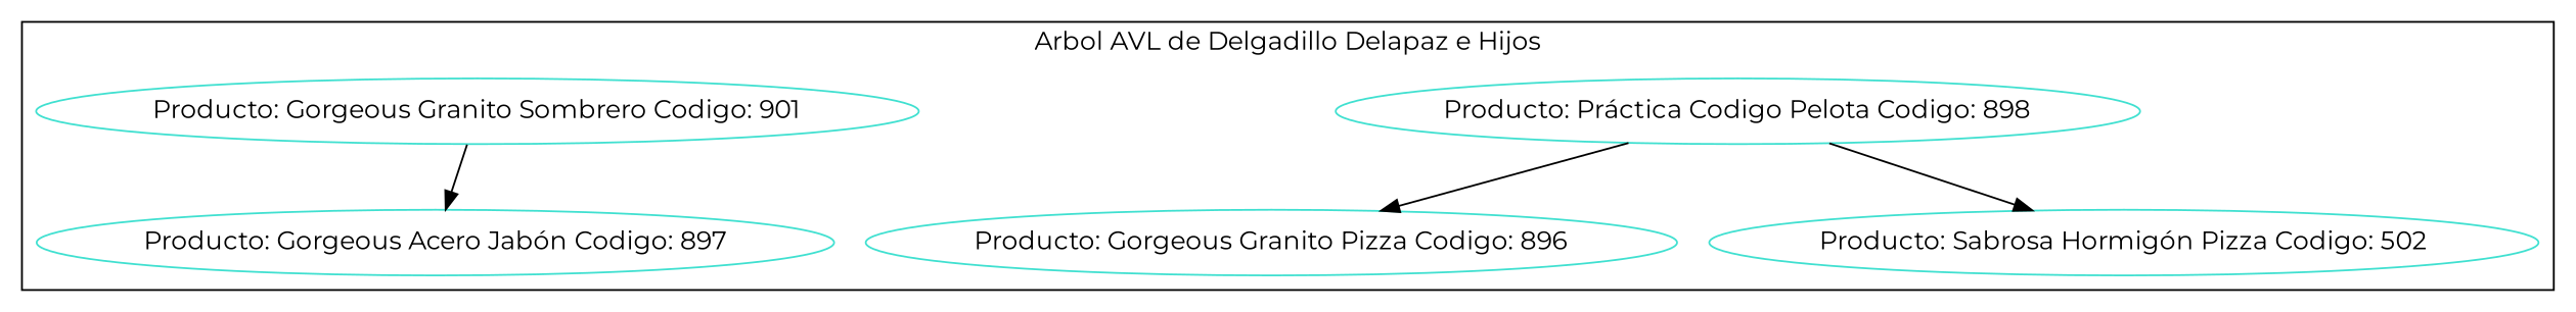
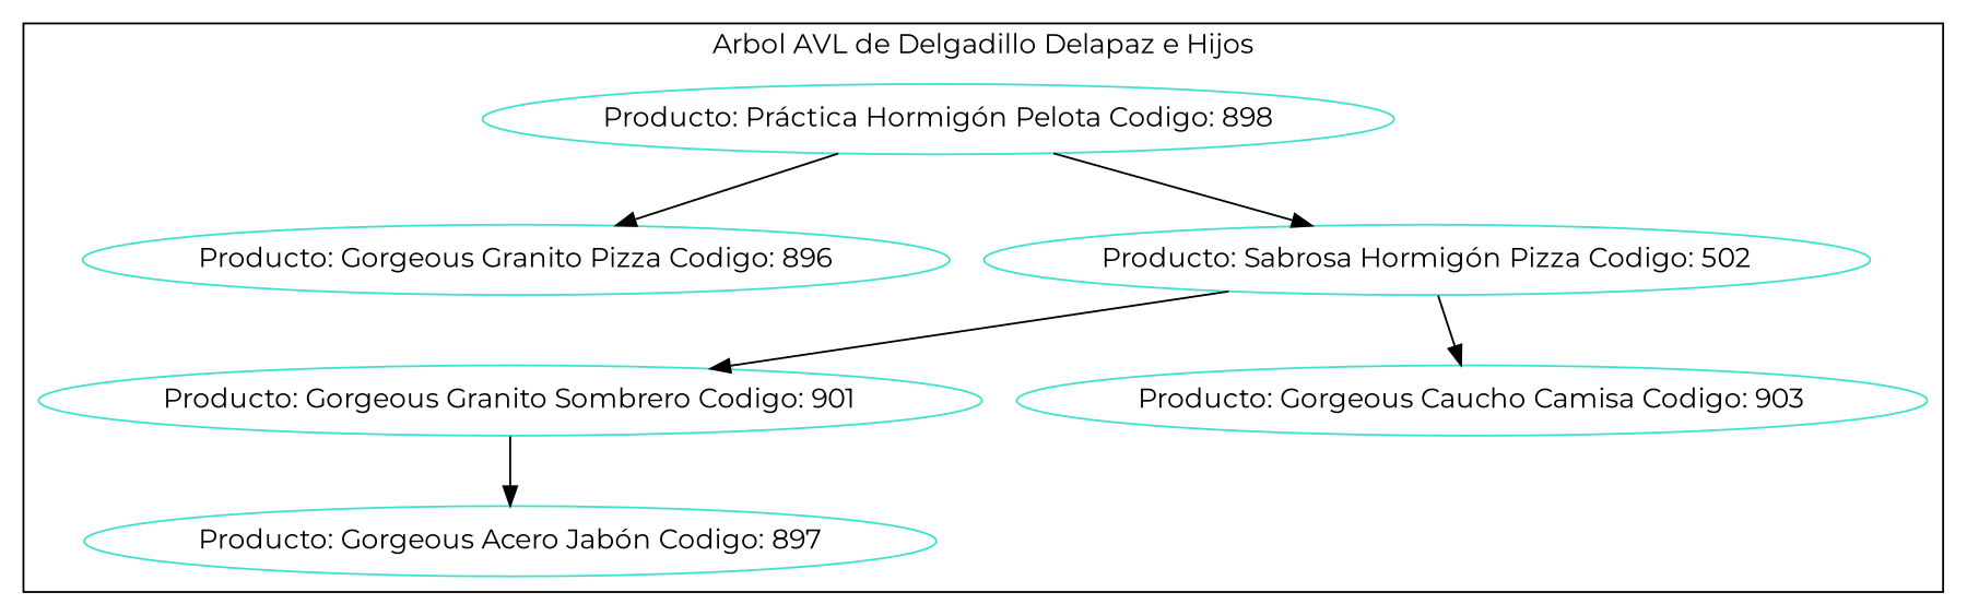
  digraph {
    fontname=Montserrat
    node [color=turquoise fontname=Montserrat]
    edge [fontname=Montserrat]
-   n1 [label="Producto: Práctica Codigo Pelota Codigo: 898"]
+   n1 [label="Producto: Práctica Hormigón Pelota Codigo: 898"]
    n2 [label="Producto: Gorgeous Granito Pizza Codigo: 896"]
    n3 [label="Producto: Sabrosa Hormigón Pizza Codigo: 502"]
    n4 [label="Producto: Gorgeous Acero Jabón Codigo: 897"]
    n5 [label="Producto: Gorgeous Granito Sombrero Codigo: 901"]
+   n6 [label="Producto: Gorgeous Caucho Camisa Codigo: 903"]
    subgraph cluster_1 {
      color=black
      label="Arbol AVL de Delgadillo Delapaz e Hijos"
      n1
      n2
      n3
      n4
      n5
+     n6
    }
    n1 -> n2
    n1 -> n3
+   n3 -> n5
+   n3 -> n6
    n5 -> n4
  }
